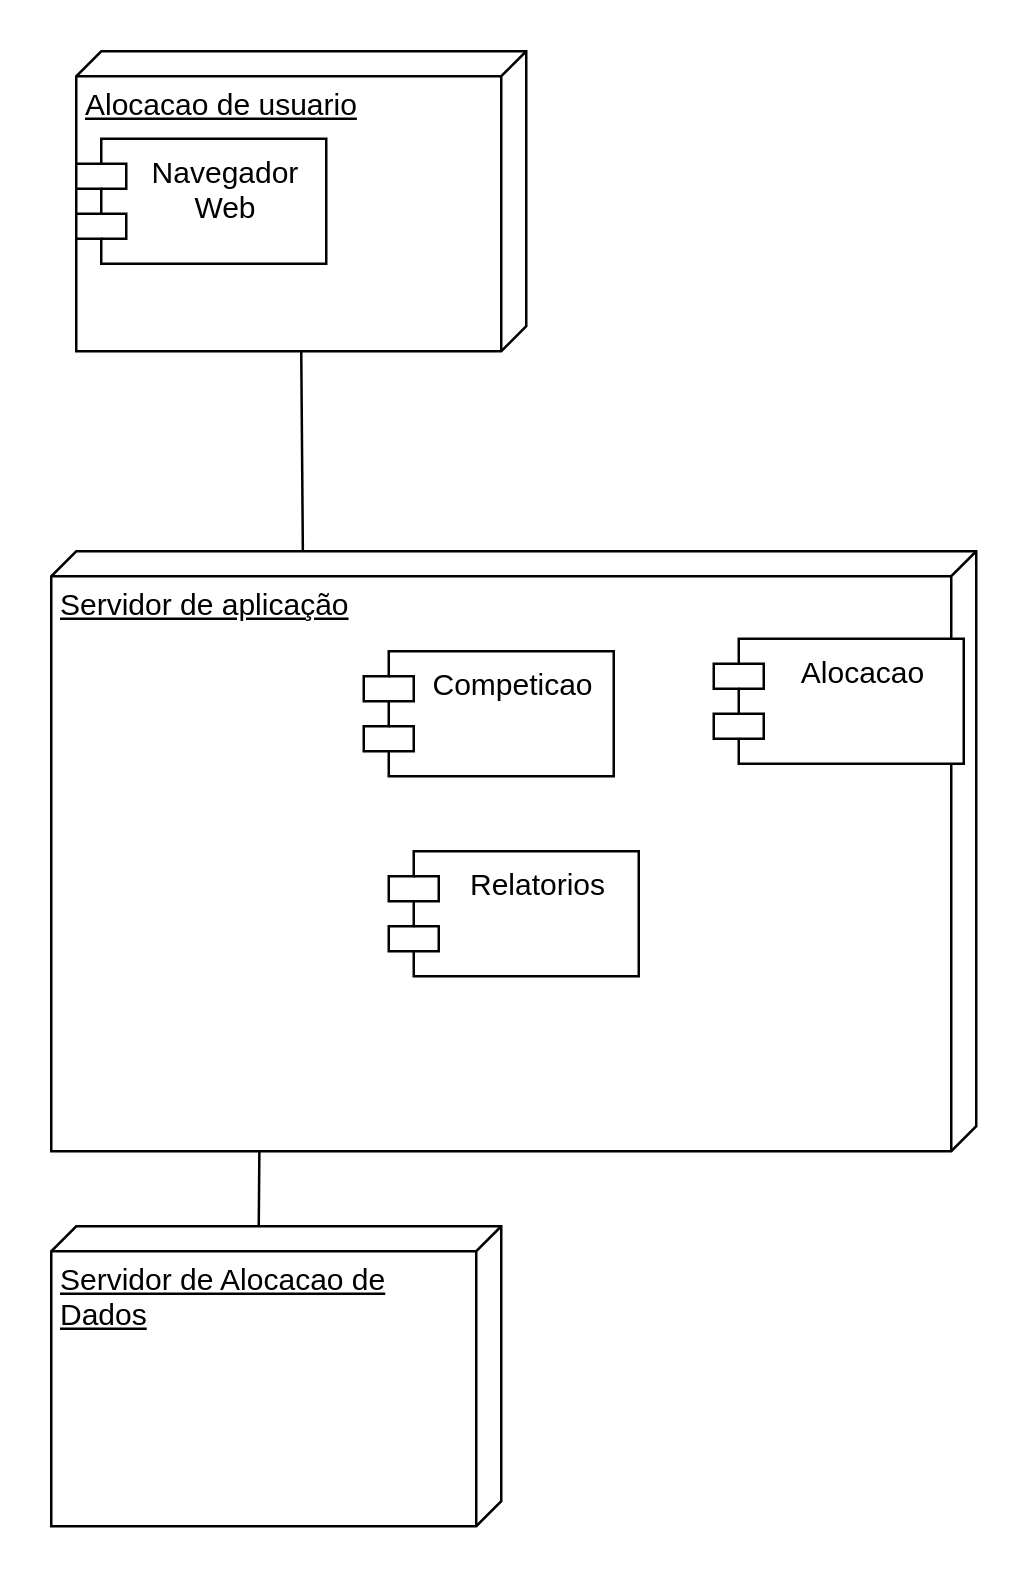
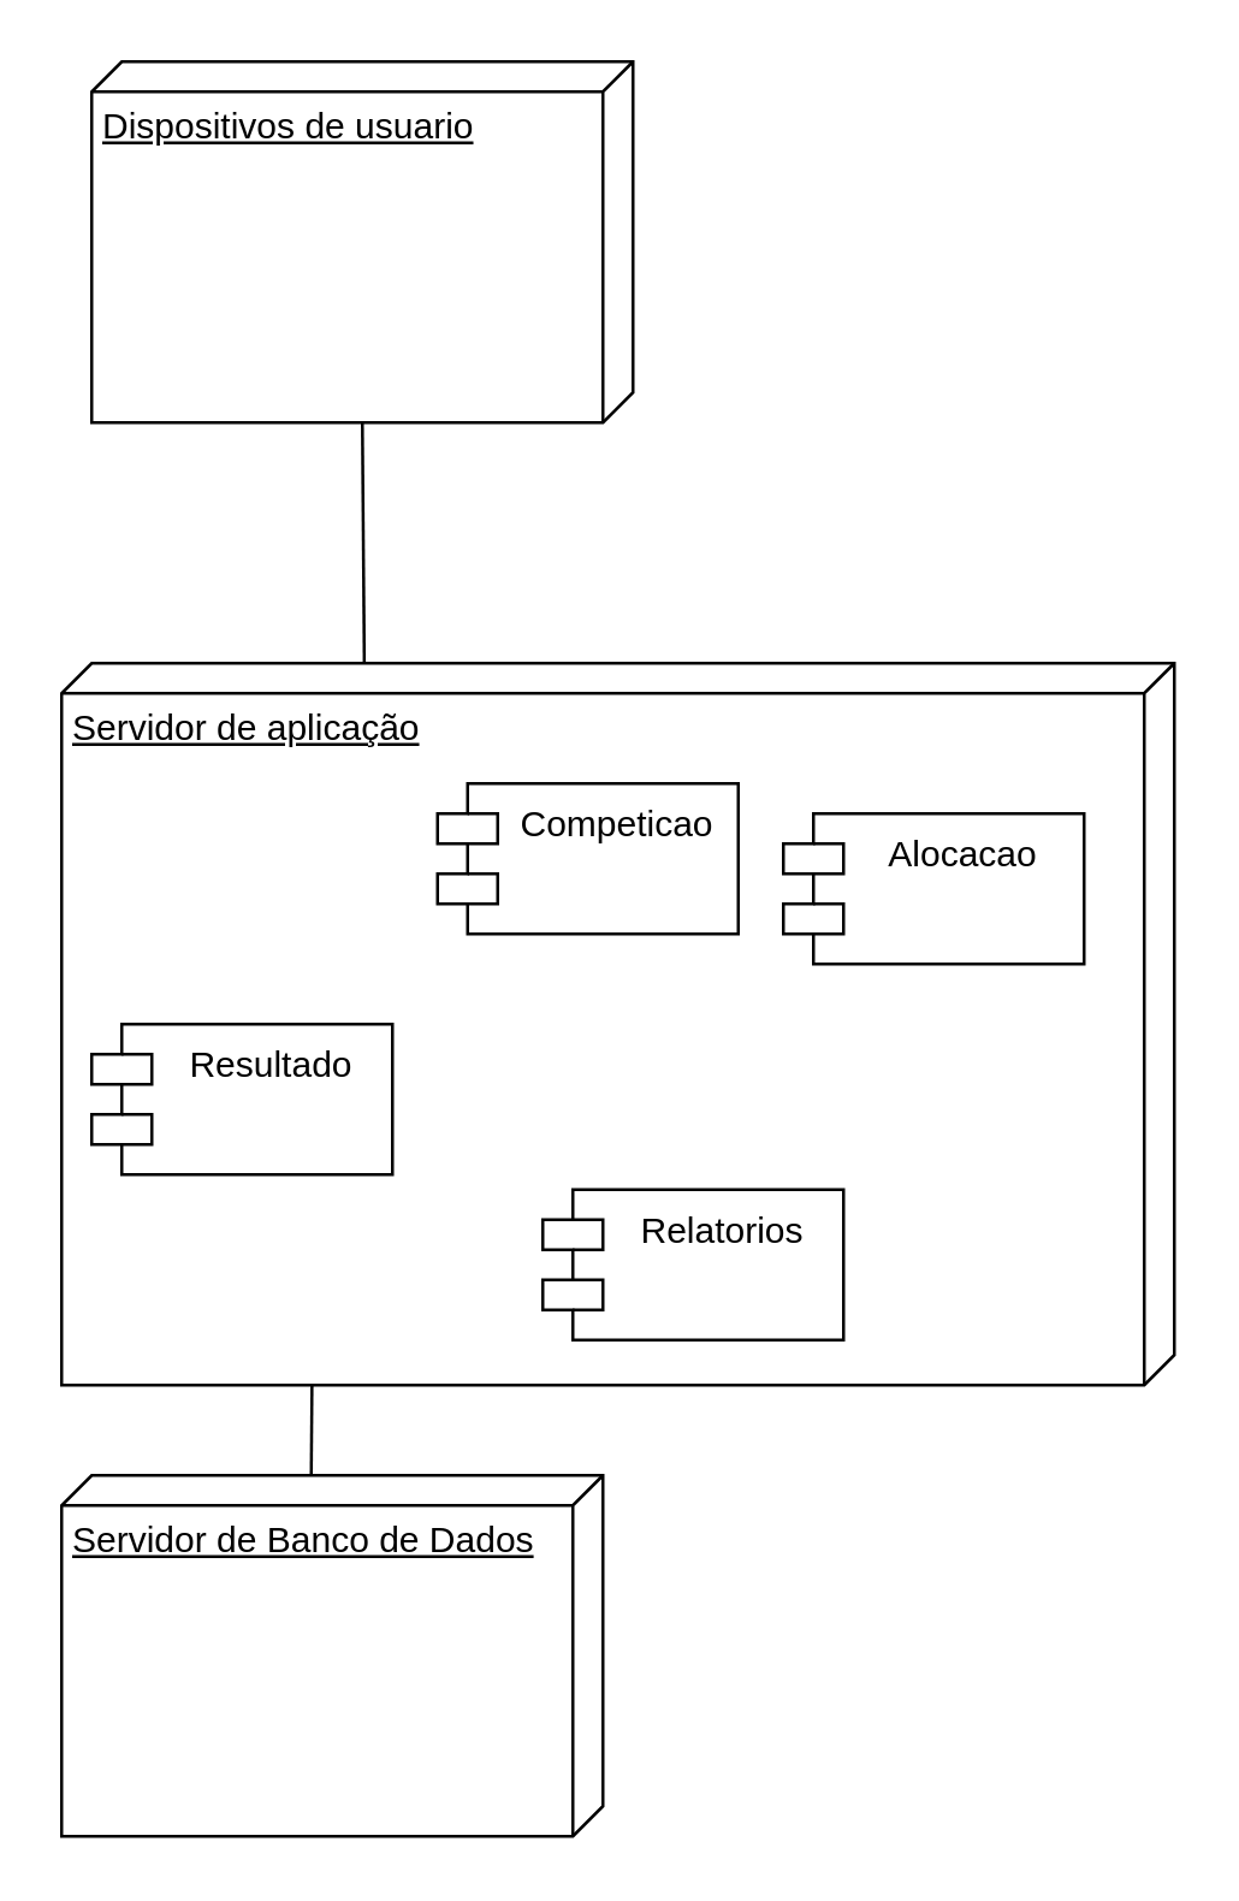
  <mxCell id="0" />
  <mxCell id="1" parent="0" />
  <mxCell id="2" value="Servidor de aplicação" style="verticalAlign=top;align=left;spacingTop=8;spacingLeft=2;spacingRight=12;shape=cube;size=10;direction=south;fontStyle=4;html=1;whiteSpace=wrap;" vertex="1" parent="1"><mxGeometry x="20" y="220" width="370" height="240" as="geometry" /></mxCell>
  <mxCell id="3" value="Competicao" style="shape=module;align=left;spacingLeft=20;align=center;verticalAlign=top;whiteSpace=wrap;html=1;" vertex="1" parent="1"><mxGeometry x="145" y="260" width="100" height="50" as="geometry" /></mxCell>
- <mxCell id="4" value="Alocacao" style="shape=module;align=left;spacingLeft=20;align=center;verticalAlign=top;whiteSpace=wrap;html=1;" vertex="1" parent="1"><mxGeometry x="285" y="255" width="100" height="50" as="geometry" /></mxCell>
- <mxCell id="6" value="Relatorios" style="shape=module;align=left;spacingLeft=20;align=center;verticalAlign=top;whiteSpace=wrap;html=1;" vertex="1" parent="1"><mxGeometry x="155" y="340" width="100" height="50" as="geometry" /></mxCell>
+ <mxCell id="4" value="Alocacao" style="shape=module;align=left;spacingLeft=20;align=center;verticalAlign=top;whiteSpace=wrap;html=1;" vertex="1" parent="1"><mxGeometry x="260" y="270" width="100" height="50" as="geometry" /></mxCell>
+ <mxCell id="5" value="Resultado" style="shape=module;align=left;spacingLeft=20;align=center;verticalAlign=top;whiteSpace=wrap;html=1;" vertex="1" parent="1"><mxGeometry x="30" y="340" width="100" height="50" as="geometry" /></mxCell>
+ <mxCell id="6" value="Relatorios" style="shape=module;align=left;spacingLeft=20;align=center;verticalAlign=top;whiteSpace=wrap;html=1;" vertex="1" parent="1"><mxGeometry x="180" y="395" width="100" height="50" as="geometry" /></mxCell>
  <mxCell id="7" value="" style="group" vertex="1" connectable="0" parent="1"><mxGeometry x="20" y="490" width="180" height="120" as="geometry" /></mxCell>
- <mxCell id="8" value="Servidor de Alocacao de Dados" style="verticalAlign=top;align=left;spacingTop=8;spacingLeft=2;spacingRight=12;shape=cube;size=10;direction=south;fontStyle=4;html=1;whiteSpace=wrap;" vertex="1" parent="7"><mxGeometry width="180" height="120" as="geometry" /></mxCell>
+ <mxCell id="8" value="Servidor de Banco de Dados" style="verticalAlign=top;align=left;spacingTop=8;spacingLeft=2;spacingRight=12;shape=cube;size=10;direction=south;fontStyle=4;html=1;whiteSpace=wrap;" vertex="1" parent="7"><mxGeometry width="180" height="120" as="geometry" /></mxCell>
  <mxCell id="9" value="" style="group" vertex="1" connectable="0" parent="1"><mxGeometry x="30" y="20" width="180" height="120" as="geometry" /></mxCell>
- <mxCell id="10" value="Alocacao de usuario" style="verticalAlign=top;align=left;spacingTop=8;spacingLeft=2;spacingRight=12;shape=cube;size=10;direction=south;fontStyle=4;html=1;whiteSpace=wrap;" vertex="1" parent="9"><mxGeometry width="180" height="120" as="geometry" /></mxCell>
- <mxCell id="11" value="Navegador Web" style="shape=module;align=left;spacingLeft=20;align=center;verticalAlign=top;whiteSpace=wrap;html=1;container=1;" vertex="1" parent="9"><mxGeometry y="35" width="100" height="50" as="geometry" /></mxCell>
+ <mxCell id="10" value="Dispositivos de usuario" style="verticalAlign=top;align=left;spacingTop=8;spacingLeft=2;spacingRight=12;shape=cube;size=10;direction=south;fontStyle=4;html=1;whiteSpace=wrap;" vertex="1" parent="9"><mxGeometry width="180" height="120" as="geometry" /></mxCell>
  <mxCell id="12" value="" style="endArrow=none;html=1;rounded=0;exitX=-0.002;exitY=0.728;exitDx=0;exitDy=0;exitPerimeter=0;" edge="1" parent="1" source="2"><mxGeometry width="50" height="50" relative="1" as="geometry"><mxPoint x="70" y="190" as="sourcePoint" /><mxPoint x="120" y="140" as="targetPoint" /></mxGeometry></mxCell>
  <mxCell id="13" value="" style="endArrow=none;html=1;rounded=0;entryX=0.998;entryY=0.775;entryDx=0;entryDy=0;entryPerimeter=0;" edge="1" parent="1" target="2"><mxGeometry width="50" height="50" relative="1" as="geometry"><mxPoint x="103" y="490" as="sourcePoint" /><mxPoint x="150" y="220" as="targetPoint" /></mxGeometry></mxCell>
